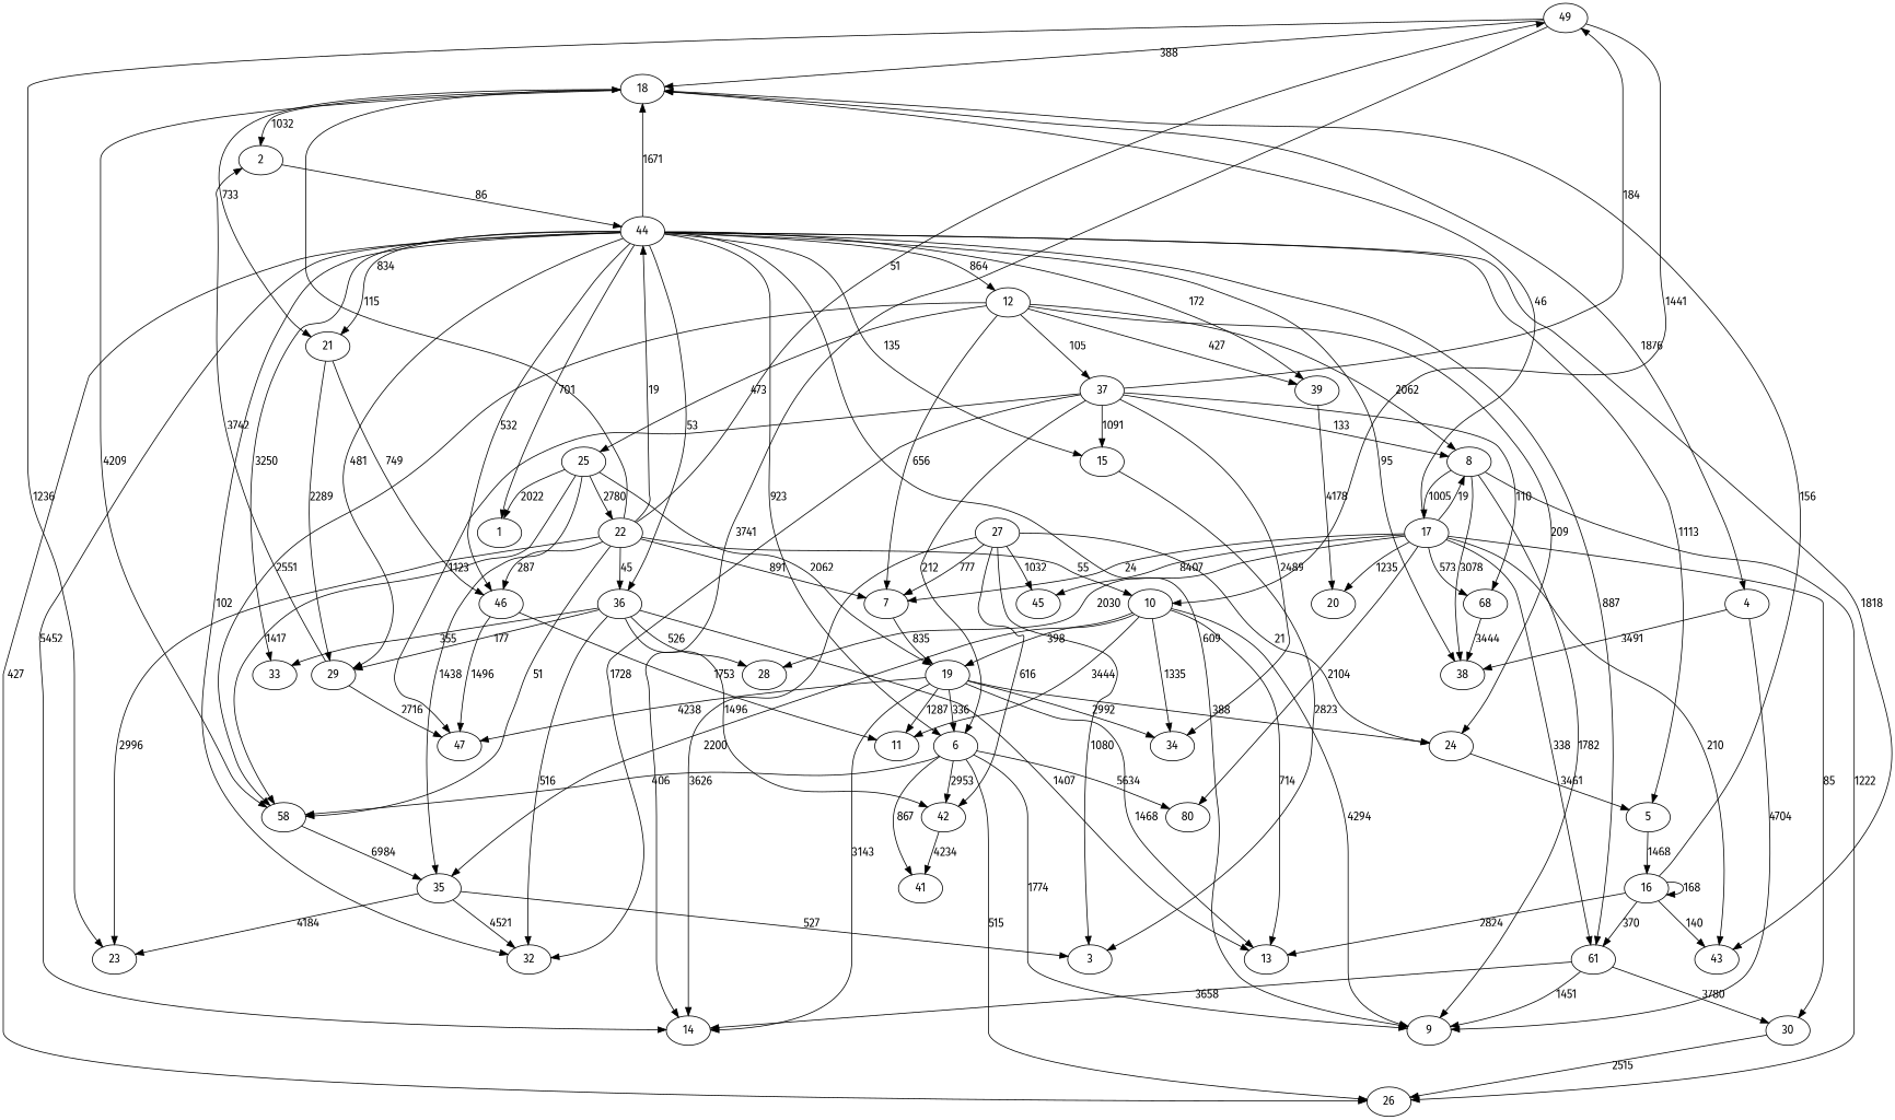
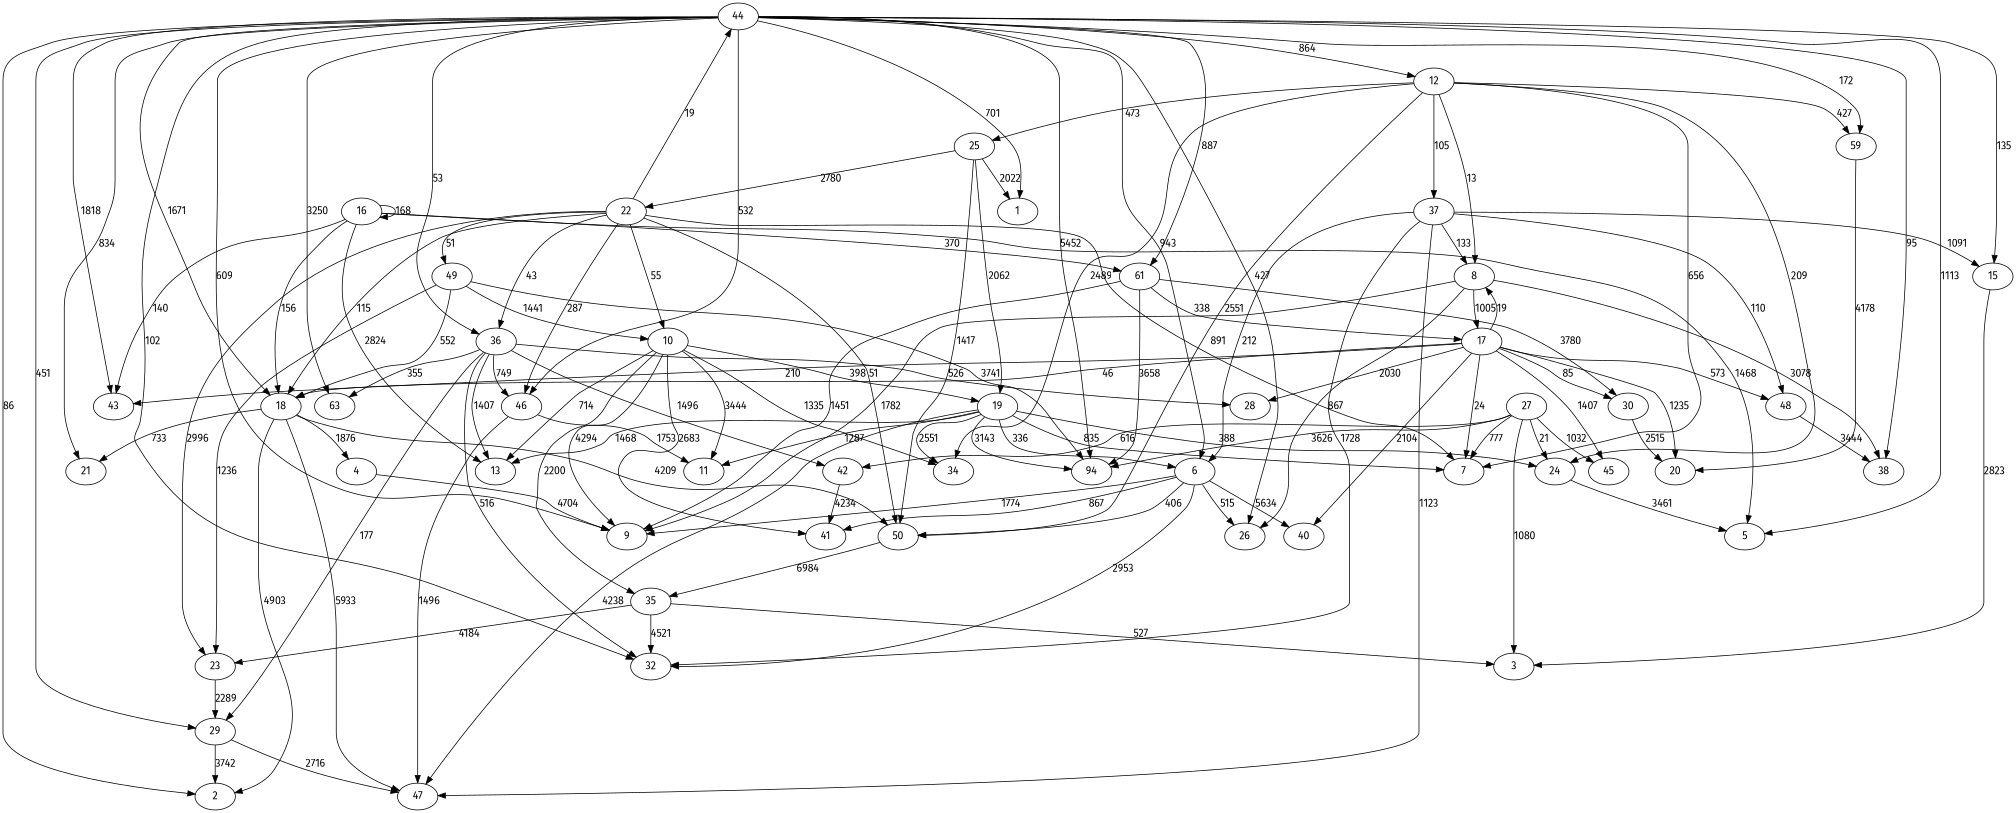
  strict digraph {
    fontname="Fira Sans"
    node [fontname="Fira Sans"]
    edge [fontname="Fira Sans"]
    49
    23
-   14
+   14 [label=94]
    18
    10
    2
    21
-   50 [label=58]
+   50
    47
    4
    9
    11
    13
    35
    41
    34
    19
    29
    38
    32
    3
    6
    7
    24
    26
-   40 [label=80]
+   40
    5
    36
-   33
+   33 [label=63]
    42
    46
    28
    44
    1
    12
    43
    15
    n38 [label=61]
-   39
+   39 [label=59]
    37
    8
    25
-   48 [label=68]
+   48
    30
    20
    17
    22
    45
    27
    16
    49 -> 23 [label=1236]
    49 -> 14 [label=3741]
-   49 -> 18 [label=388]
+   49 -> 18 [label=552]
    49 -> 10 [label=1441]
-   18 -> 2 [label=1032]
+   18 -> 2 [label=4903]
    18 -> 21 [label=733]
    18 -> 50 [label=4209]
+   18 -> 47 [label=5933]
    18 -> 4 [label=1876]
    10 -> 9 [label=4294]
    10 -> 11 [label=3444]
    10 -> 13 [label=714]
    10 -> 35 [label=2200]
+   10 -> 41 [label=2683]
    10 -> 34 [label=1335]
    10 -> 19 [label=398]
-   21 -> 29 [label=2289]
+   23 -> 29 [label=2289]
    50 -> 35 [label=6984]
    4 -> 9 [label=4704]
-   4 -> 38 [label=3491]
    35 -> 23 [label=4184]
    35 -> 32 [label=4521]
    35 -> 3 [label=527]
    19 -> 14 [label=3143]
    19 -> 47 [label=4238]
    19 -> 11 [label=1287]
    19 -> 13 [label=1468]
-   19 -> 34 [label=2992]
+   19 -> 34 [label=2551]
    19 -> 6 [label=336]
-   7 -> 19 [label=835]
+   19 -> 7 [label=835]
    19 -> 24 [label=388]
    29 -> 2 [label=3742]
    29 -> 47 [label=2716]
    6 -> 50 [label=406]
    6 -> 9 [label=1774]
    6 -> 41 [label=867]
-   6 -> 42 [label=2953]
+   6 -> 32 [label=2953]
    6 -> 26 [label=515]
    6 -> 40 [label=5634]
    24 -> 5 [label=3461]
    36 -> 13 [label=1407]
    36 -> 29 [label=177]
    36 -> 32 [label=516]
    36 -> 33 [label=355]
    36 -> 42 [label=1496]
-   21 -> 46 [label=749]
+   36 -> 46 [label=749]
    36 -> 28 [label=526]
    42 -> 41 [label=4234]
    46 -> 47 [label=1496]
    46 -> 11 [label=1753]
    44 -> 14 [label=5452]
    44 -> 18 [label=1671]
-   2 -> 44 [label=86]
+   44 -> 2 [label=86]
    44 -> 21 [label=834]
    44 -> 9 [label=609]
-   44 -> 29 [label=481]
+   44 -> 29 [label=451]
    44 -> 38 [label=95]
    44 -> 32 [label=102]
-   44 -> 6 [label=923]
+   44 -> 6 [label=943]
    44 -> 26 [label=427]
    44 -> 5 [label=1113]
    44 -> 36 [label=53]
    44 -> 33 [label=3250]
    44 -> 46 [label=532]
    44 -> 1 [label=701]
    44 -> 12 [label=864]
    44 -> 43 [label=1818]
    44 -> 15 [label=135]
    44 -> n38 [label=887]
    44 -> 39 [label=172]
    12 -> 50 [label=2551]
    12 -> 7 [label=656]
    12 -> 24 [label=209]
    12 -> 39 [label=427]
    12 -> 37 [label=105]
-   12 -> 8 [label=2062]
+   12 -> 8 [label=13]
    12 -> 25 [label=473]
    15 -> 3 [label=2823]
    n38 -> 14 [label=3658]
    n38 -> 9 [label=1451]
    n38 -> 30 [label=3780]
    39 -> 20 [label=4178]
-   37 -> 49 [label=184]
    37 -> 47 [label=1123]
-   37 -> 34 [label=2489]
+   12 -> 34 [label=2489]
    37 -> 32 [label=1728]
    37 -> 6 [label=212]
    37 -> 15 [label=1091]
    37 -> 8 [label=133]
    37 -> 48 [label=110]
    8 -> 9 [label=1782]
    8 -> 38 [label=3078]
-   8 -> 26 [label=1222]
+   8 -> 26 [label=867]
    8 -> 17 [label=1005]
    25 -> 50 [label=1417]
-   25 -> 35 [label=1438]
    25 -> 19 [label=2062]
    25 -> 1 [label=2022]
    25 -> 22 [label=2780]
    48 -> 38 [label=3444]
-   30 -> 26 [label=2515]
+   30 -> 20 [label=2515]
    17 -> 18 [label=46]
    17 -> 7 [label=24]
    17 -> 40 [label=2104]
    17 -> 28 [label=2030]
    17 -> 43 [label=210]
-   17 -> n38 [label=338]
+   n38 -> 17 [label=338]
    17 -> 8 [label=19]
    17 -> 48 [label=573]
    17 -> 30 [label=85]
    17 -> 20 [label=1235]
-   17 -> 45 [label=8407]
+   17 -> 45 [label=1407]
    22 -> 49 [label=51]
    22 -> 23 [label=2996]
    22 -> 18 [label=115]
    22 -> 10 [label=55]
    22 -> 50 [label=51]
    22 -> 7 [label=891]
-   22 -> 36 [label=45]
+   22 -> 36 [label=43]
    22 -> 46 [label=287]
    22 -> 44 [label=19]
    27 -> 14 [label=3626]
    27 -> 3 [label=1080]
    27 -> 7 [label=777]
    27 -> 24 [label=21]
    27 -> 42 [label=616]
    27 -> 45 [label=1032]
    16 -> 18 [label=156]
    16 -> 13 [label=2824]
-   5 -> 16 [label=1468]
+   16 -> 5 [label=1468]
    16 -> 43 [label=140]
    16 -> n38 [label=370]
    16 -> 16 [label=168]
  }
